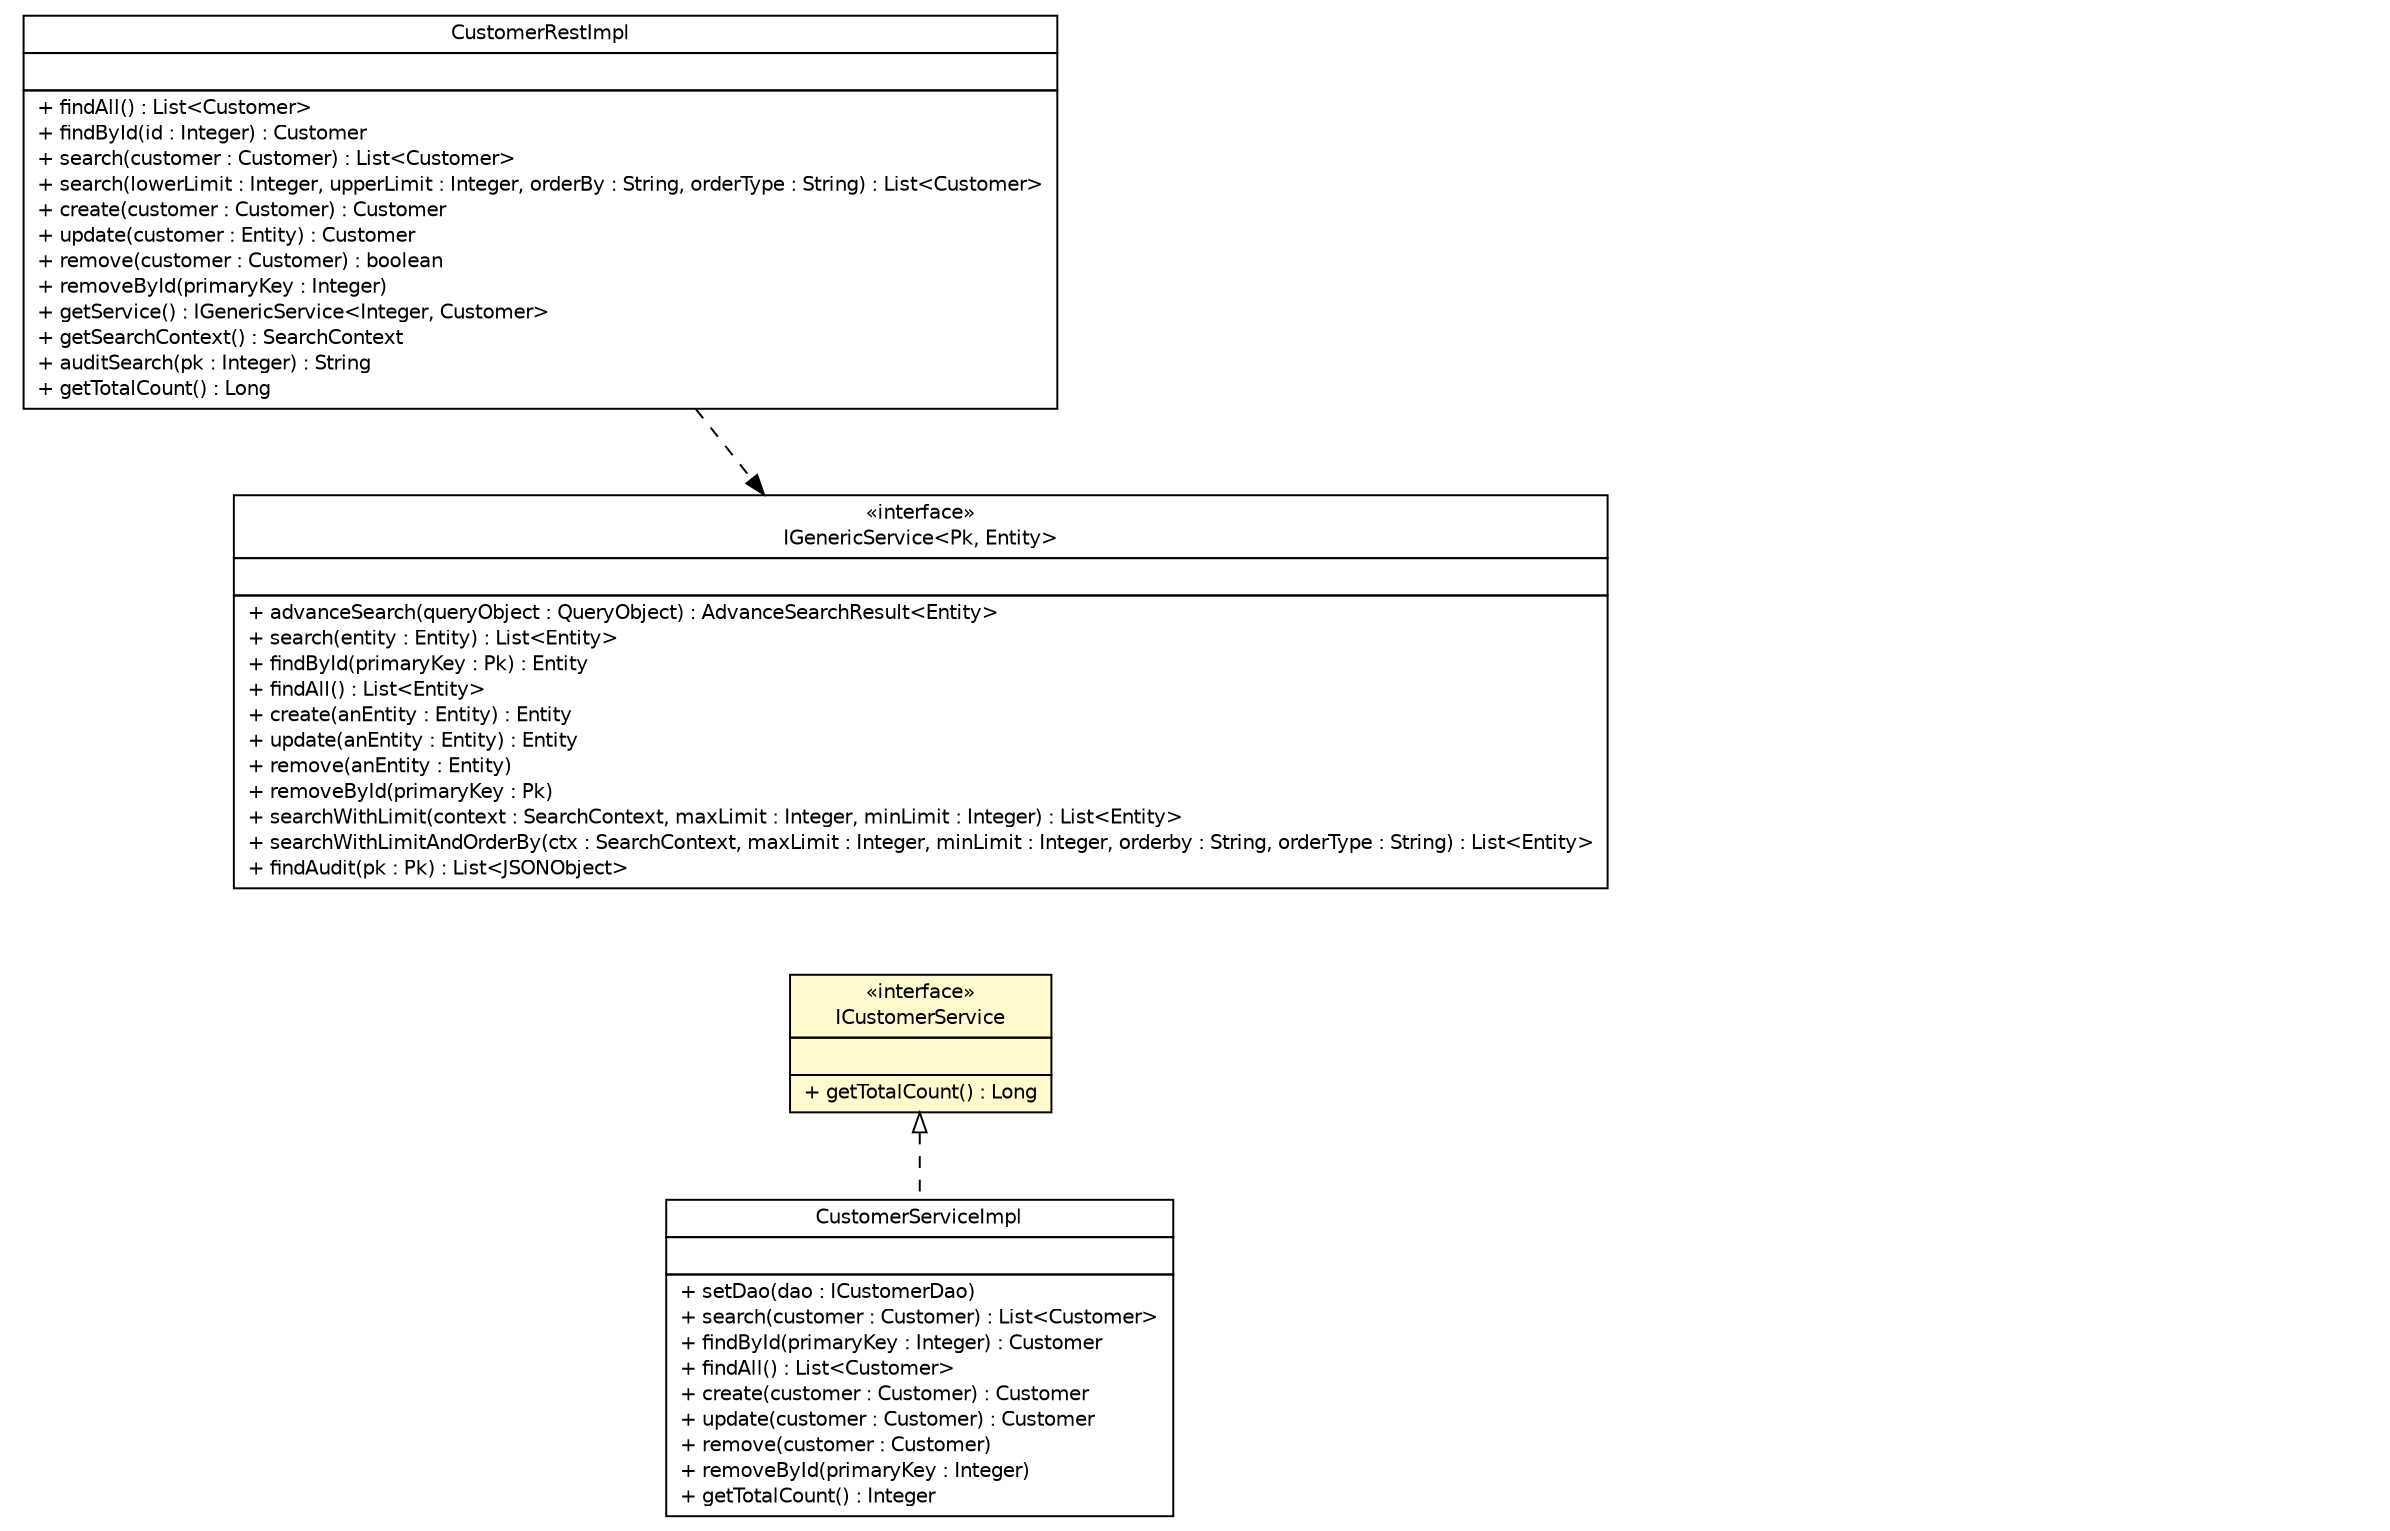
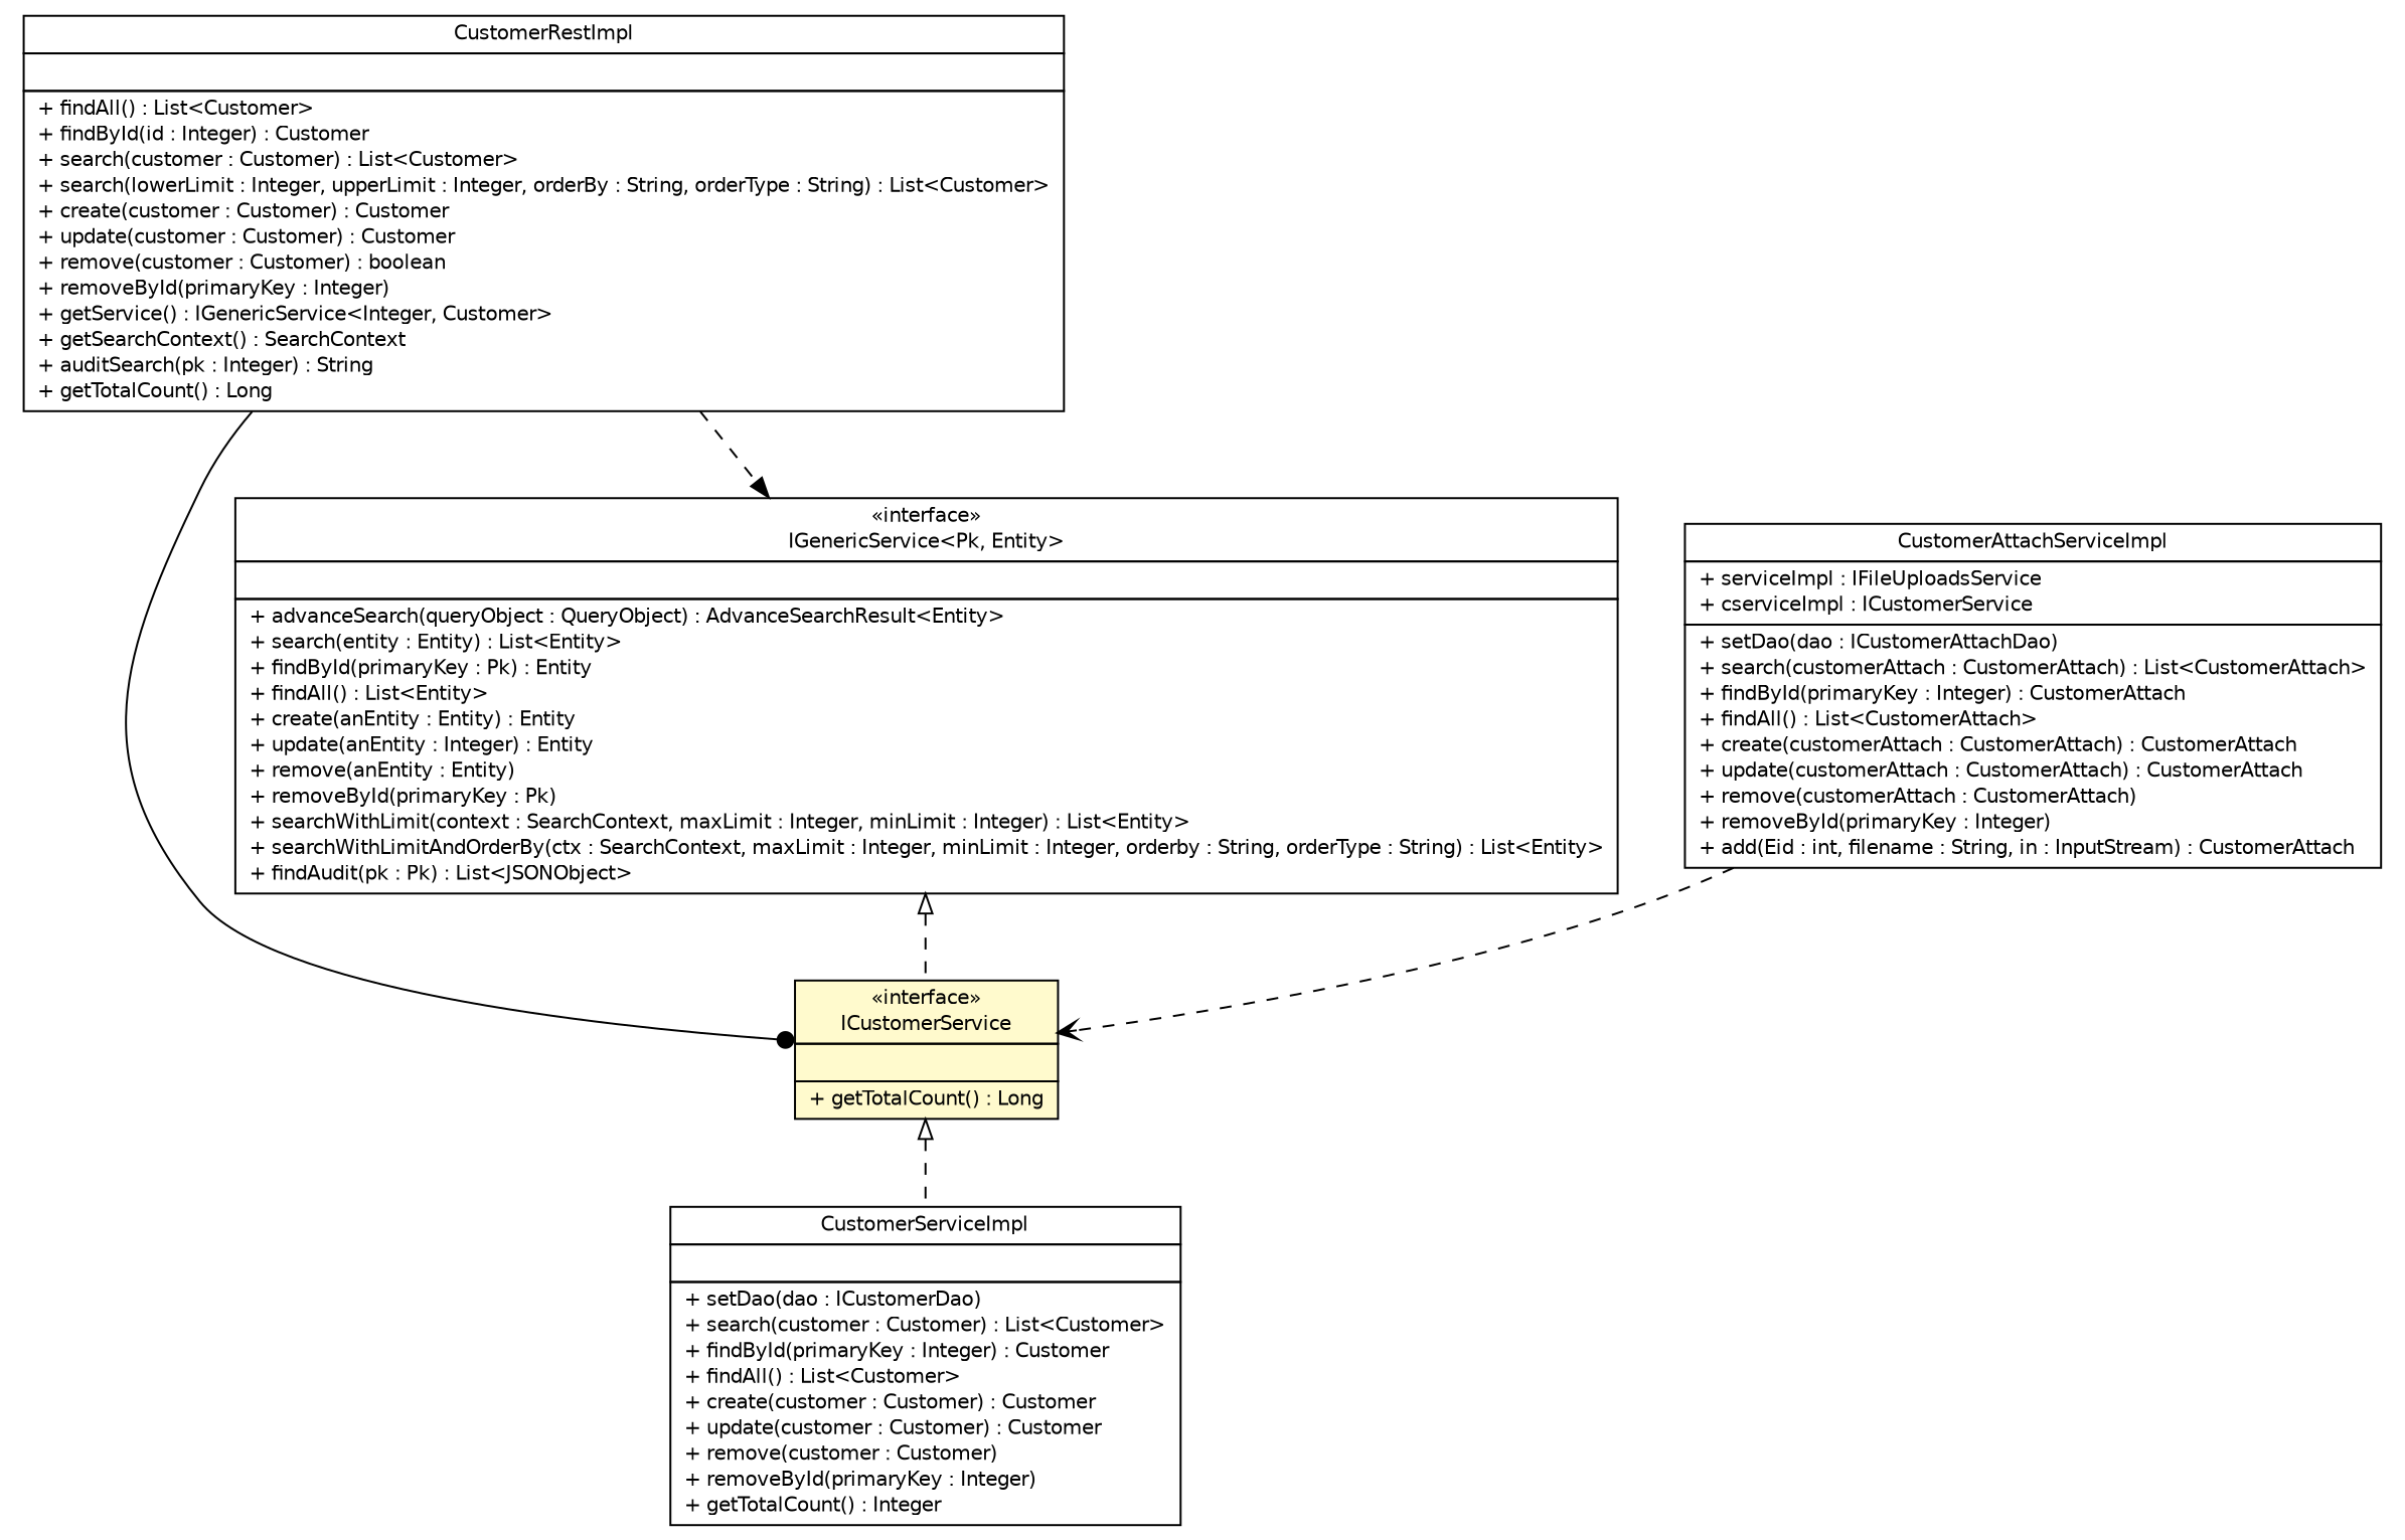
  digraph {
    nodesep=0.25
    rankdir=TB
    ranksep=0.5
    node [fontcolor=black fontname=Helvetica fontsize=10.0 shape=plaintext]
    edge [fontname=Helvetica fontsize=10.0 headport=p labelfontname=Helvetica labelfontsize=10 style=dashed tailport=p color=black fontcolor=black]
    n1 [label=<<table title="com.inn.headstartdemo.service.ICustomerService" border="0" cellborder="1" cellspacing="0" cellpadding="2" port="p" bgcolor="lemonChiffon" href="./ICustomerService.html"> 		<tr><td><table border="0" cellspacing="0" cellpadding="1"> <tr><td align="center" balign="center"> &#171;interface&#187; </td></tr> <tr><td align="center" balign="center"> ICustomerService </td></tr> 		</table></td></tr> 		<tr><td><table border="0" cellspacing="0" cellpadding="1"> <tr><td align="left" balign="left">  </td></tr> 		</table></td></tr> 		<tr><td><table border="0" cellspacing="0" cellpadding="1"> <tr><td align="left" balign="left"> + getTotalCount() : Long </td></tr> 		</table></td></tr> 		</table>>]
    n2 [label=<<table title="com.inn.headstartdemo.service.impl.CustomerServiceImpl" border="0" cellborder="1" cellspacing="0" cellpadding="2" port="p" href="./impl/CustomerServiceImpl.html"> 		<tr><td><table border="0" cellspacing="0" cellpadding="1"> <tr><td align="center" balign="center"> CustomerServiceImpl </td></tr> 		</table></td></tr> 		<tr><td><table border="0" cellspacing="0" cellpadding="1"> <tr><td align="left" balign="left">  </td></tr> 		</table></td></tr> 		<tr><td><table border="0" cellspacing="0" cellpadding="1"> <tr><td align="left" balign="left"> + setDao(dao : ICustomerDao) </td></tr> <tr><td align="left" balign="left"> + search(customer : Customer) : List&lt;Customer&gt; </td></tr> <tr><td align="left" balign="left"> + findById(primaryKey : Integer) : Customer </td></tr> <tr><td align="left" balign="left"> + findAll() : List&lt;Customer&gt; </td></tr> <tr><td align="left" balign="left"> + create(customer : Customer) : Customer </td></tr> <tr><td align="left" balign="left"> + update(customer : Customer) : Customer </td></tr> <tr><td align="left" balign="left"> + remove(customer : Customer) </td></tr> <tr><td align="left" balign="left"> + removeById(primaryKey : Integer) </td></tr> <tr><td align="left" balign="left"> + getTotalCount() : Integer </td></tr> 		</table></td></tr> 		</table>>]
-   n3 [label=<<table title="com.inn.headstartdemo.service.generic.IGenericService" border="0" cellborder="1" cellspacing="0" cellpadding="2" port="p" href="./generic/IGenericService.html"> 		<tr><td><table border="0" cellspacing="0" cellpadding="1"> <tr><td align="center" balign="center"> &#171;interface&#187; </td></tr> <tr><td align="center" balign="center"> IGenericService&lt;Pk, Entity&gt; </td></tr> 		</table></td></tr> 		<tr><td><table border="0" cellspacing="0" cellpadding="1"> <tr><td align="left" balign="left">  </td></tr> 		</table></td></tr> 		<tr><td><table border="0" cellspacing="0" cellpadding="1"> <tr><td align="left" balign="left"> + advanceSearch(queryObject : QueryObject) : AdvanceSearchResult&lt;Entity&gt; </td></tr> <tr><td align="left" balign="left"> + search(entity : Entity) : List&lt;Entity&gt; </td></tr> <tr><td align="left" balign="left"> + findById(primaryKey : Pk) : Entity </td></tr> <tr><td align="left" balign="left"> + findAll() : List&lt;Entity&gt; </td></tr> <tr><td align="left" balign="left"> + create(anEntity : Entity) : Entity </td></tr> <tr><td align="left" balign="left"> + update(anEntity : Entity) : Entity </td></tr> <tr><td align="left" balign="left"> + remove(anEntity : Entity) </td></tr> <tr><td align="left" balign="left"> + removeById(primaryKey : Pk) </td></tr> <tr><td align="left" balign="left"> + searchWithLimit(context : SearchContext, maxLimit : Integer, minLimit : Integer) : List&lt;Entity&gt; </td></tr> <tr><td align="left" balign="left"> + searchWithLimitAndOrderBy(ctx : SearchContext, maxLimit : Integer, minLimit : Integer, orderby : String, orderType : String) : List&lt;Entity&gt; </td></tr> <tr><td align="left" balign="left"> + findAudit(pk : Pk) : List&lt;JSONObject&gt; </td></tr> 		</table></td></tr> 		</table>>]
-   n5 [label=<<table title="com.inn.headstartdemo.rest.impl.CustomerRestImpl" border="0" cellborder="1" cellspacing="0" cellpadding="2" port="p" href="../rest/impl/CustomerRestImpl.html"> 		<tr><td><table border="0" cellspacing="0" cellpadding="1"> <tr><td align="center" balign="center"> CustomerRestImpl </td></tr> 		</table></td></tr> 		<tr><td><table border="0" cellspacing="0" cellpadding="1"> <tr><td align="left" balign="left">  </td></tr> 		</table></td></tr> 		<tr><td><table border="0" cellspacing="0" cellpadding="1"> <tr><td align="left" balign="left"> + findAll() : List&lt;Customer&gt; </td></tr> <tr><td align="left" balign="left"> + findById(id : Integer) : Customer </td></tr> <tr><td align="left" balign="left"> + search(customer : Customer) : List&lt;Customer&gt; </td></tr> <tr><td align="left" balign="left"> + search(lowerLimit : Integer, upperLimit : Integer, orderBy : String, orderType : String) : List&lt;Customer&gt; </td></tr> <tr><td align="left" balign="left"> + create(customer : Customer) : Customer </td></tr> <tr><td align="left" balign="left"> + update(customer : Entity) : Customer </td></tr> <tr><td align="left" balign="left"> + remove(customer : Customer) : boolean </td></tr> <tr><td align="left" balign="left"> + removeById(primaryKey : Integer) </td></tr> <tr><td align="left" balign="left"> + getService() : IGenericService&lt;Integer, Customer&gt; </td></tr> <tr><td align="left" balign="left"> + getSearchContext() : SearchContext </td></tr> <tr><td align="left" balign="left"> + auditSearch(pk : Integer) : String </td></tr> <tr><td align="left" balign="left"> + getTotalCount() : Long </td></tr> 		</table></td></tr> 		</table>>]
+   n3 [label=<<table title="com.inn.headstartdemo.service.generic.IGenericService" border="0" cellborder="1" cellspacing="0" cellpadding="2" port="p" href="./generic/IGenericService.html"> 		<tr><td><table border="0" cellspacing="0" cellpadding="1"> <tr><td align="center" balign="center"> &#171;interface&#187; </td></tr> <tr><td align="center" balign="center"> IGenericService&lt;Pk, Entity&gt; </td></tr> 		</table></td></tr> 		<tr><td><table border="0" cellspacing="0" cellpadding="1"> <tr><td align="left" balign="left">  </td></tr> 		</table></td></tr> 		<tr><td><table border="0" cellspacing="0" cellpadding="1"> <tr><td align="left" balign="left"> + advanceSearch(queryObject : QueryObject) : AdvanceSearchResult&lt;Entity&gt; </td></tr> <tr><td align="left" balign="left"> + search(entity : Entity) : List&lt;Entity&gt; </td></tr> <tr><td align="left" balign="left"> + findById(primaryKey : Pk) : Entity </td></tr> <tr><td align="left" balign="left"> + findAll() : List&lt;Entity&gt; </td></tr> <tr><td align="left" balign="left"> + create(anEntity : Entity) : Entity </td></tr> <tr><td align="left" balign="left"> + update(anEntity : Integer) : Entity </td></tr> <tr><td align="left" balign="left"> + remove(anEntity : Entity) </td></tr> <tr><td align="left" balign="left"> + removeById(primaryKey : Pk) </td></tr> <tr><td align="left" balign="left"> + searchWithLimit(context : SearchContext, maxLimit : Integer, minLimit : Integer) : List&lt;Entity&gt; </td></tr> <tr><td align="left" balign="left"> + searchWithLimitAndOrderBy(ctx : SearchContext, maxLimit : Integer, minLimit : Integer, orderby : String, orderType : String) : List&lt;Entity&gt; </td></tr> <tr><td align="left" balign="left"> + findAudit(pk : Pk) : List&lt;JSONObject&gt; </td></tr> 		</table></td></tr> 		</table>>]
+   n4 [label=<<table title="com.inn.headstartdemo.service.impl.CustomerAttachServiceImpl" border="0" cellborder="1" cellspacing="0" cellpadding="2" port="p" href="./impl/CustomerAttachServiceImpl.html"> 		<tr><td><table border="0" cellspacing="0" cellpadding="1"> <tr><td align="center" balign="center"> CustomerAttachServiceImpl </td></tr> 		</table></td></tr> 		<tr><td><table border="0" cellspacing="0" cellpadding="1"> <tr><td align="left" balign="left"> + serviceImpl : IFileUploadsService </td></tr> <tr><td align="left" balign="left"> + cserviceImpl : ICustomerService </td></tr> 		</table></td></tr> 		<tr><td><table border="0" cellspacing="0" cellpadding="1"> <tr><td align="left" balign="left"> + setDao(dao : ICustomerAttachDao) </td></tr> <tr><td align="left" balign="left"> + search(customerAttach : CustomerAttach) : List&lt;CustomerAttach&gt; </td></tr> <tr><td align="left" balign="left"> + findById(primaryKey : Integer) : CustomerAttach </td></tr> <tr><td align="left" balign="left"> + findAll() : List&lt;CustomerAttach&gt; </td></tr> <tr><td align="left" balign="left"> + create(customerAttach : CustomerAttach) : CustomerAttach </td></tr> <tr><td align="left" balign="left"> + update(customerAttach : CustomerAttach) : CustomerAttach </td></tr> <tr><td align="left" balign="left"> + remove(customerAttach : CustomerAttach) </td></tr> <tr><td align="left" balign="left"> + removeById(primaryKey : Integer) </td></tr> <tr><td align="left" balign="left"> + add(Eid : int, filename : String, in : InputStream) : CustomerAttach </td></tr> 		</table></td></tr> 		</table>>]
+   n5 [label=<<table title="com.inn.headstartdemo.rest.impl.CustomerRestImpl" border="0" cellborder="1" cellspacing="0" cellpadding="2" port="p" href="../rest/impl/CustomerRestImpl.html"> 		<tr><td><table border="0" cellspacing="0" cellpadding="1"> <tr><td align="center" balign="center"> CustomerRestImpl </td></tr> 		</table></td></tr> 		<tr><td><table border="0" cellspacing="0" cellpadding="1"> <tr><td align="left" balign="left">  </td></tr> 		</table></td></tr> 		<tr><td><table border="0" cellspacing="0" cellpadding="1"> <tr><td align="left" balign="left"> + findAll() : List&lt;Customer&gt; </td></tr> <tr><td align="left" balign="left"> + findById(id : Integer) : Customer </td></tr> <tr><td align="left" balign="left"> + search(customer : Customer) : List&lt;Customer&gt; </td></tr> <tr><td align="left" balign="left"> + search(lowerLimit : Integer, upperLimit : Integer, orderBy : String, orderType : String) : List&lt;Customer&gt; </td></tr> <tr><td align="left" balign="left"> + create(customer : Customer) : Customer </td></tr> <tr><td align="left" balign="left"> + update(customer : Customer) : Customer </td></tr> <tr><td align="left" balign="left"> + remove(customer : Customer) : boolean </td></tr> <tr><td align="left" balign="left"> + removeById(primaryKey : Integer) </td></tr> <tr><td align="left" balign="left"> + getService() : IGenericService&lt;Integer, Customer&gt; </td></tr> <tr><td align="left" balign="left"> + getSearchContext() : SearchContext </td></tr> <tr><td align="left" balign="left"> + auditSearch(pk : Integer) : String </td></tr> <tr><td align="left" balign="left"> + getTotalCount() : Long </td></tr> 		</table></td></tr> 		</table>>]
    n1 -> n2 [arrowtail=empty dir=back fontsize=10 color="" fontcolor=""]
+   n3 -> n1 [arrowtail=empty dir=back fontsize=10 color="" fontcolor=""]
+   n4 -> n1 [arrowhead=vee]
+   n5 -> n1 [arrowhead=dot style=solid]
    n5 -> n3 [arrowhead=normal]
  }
